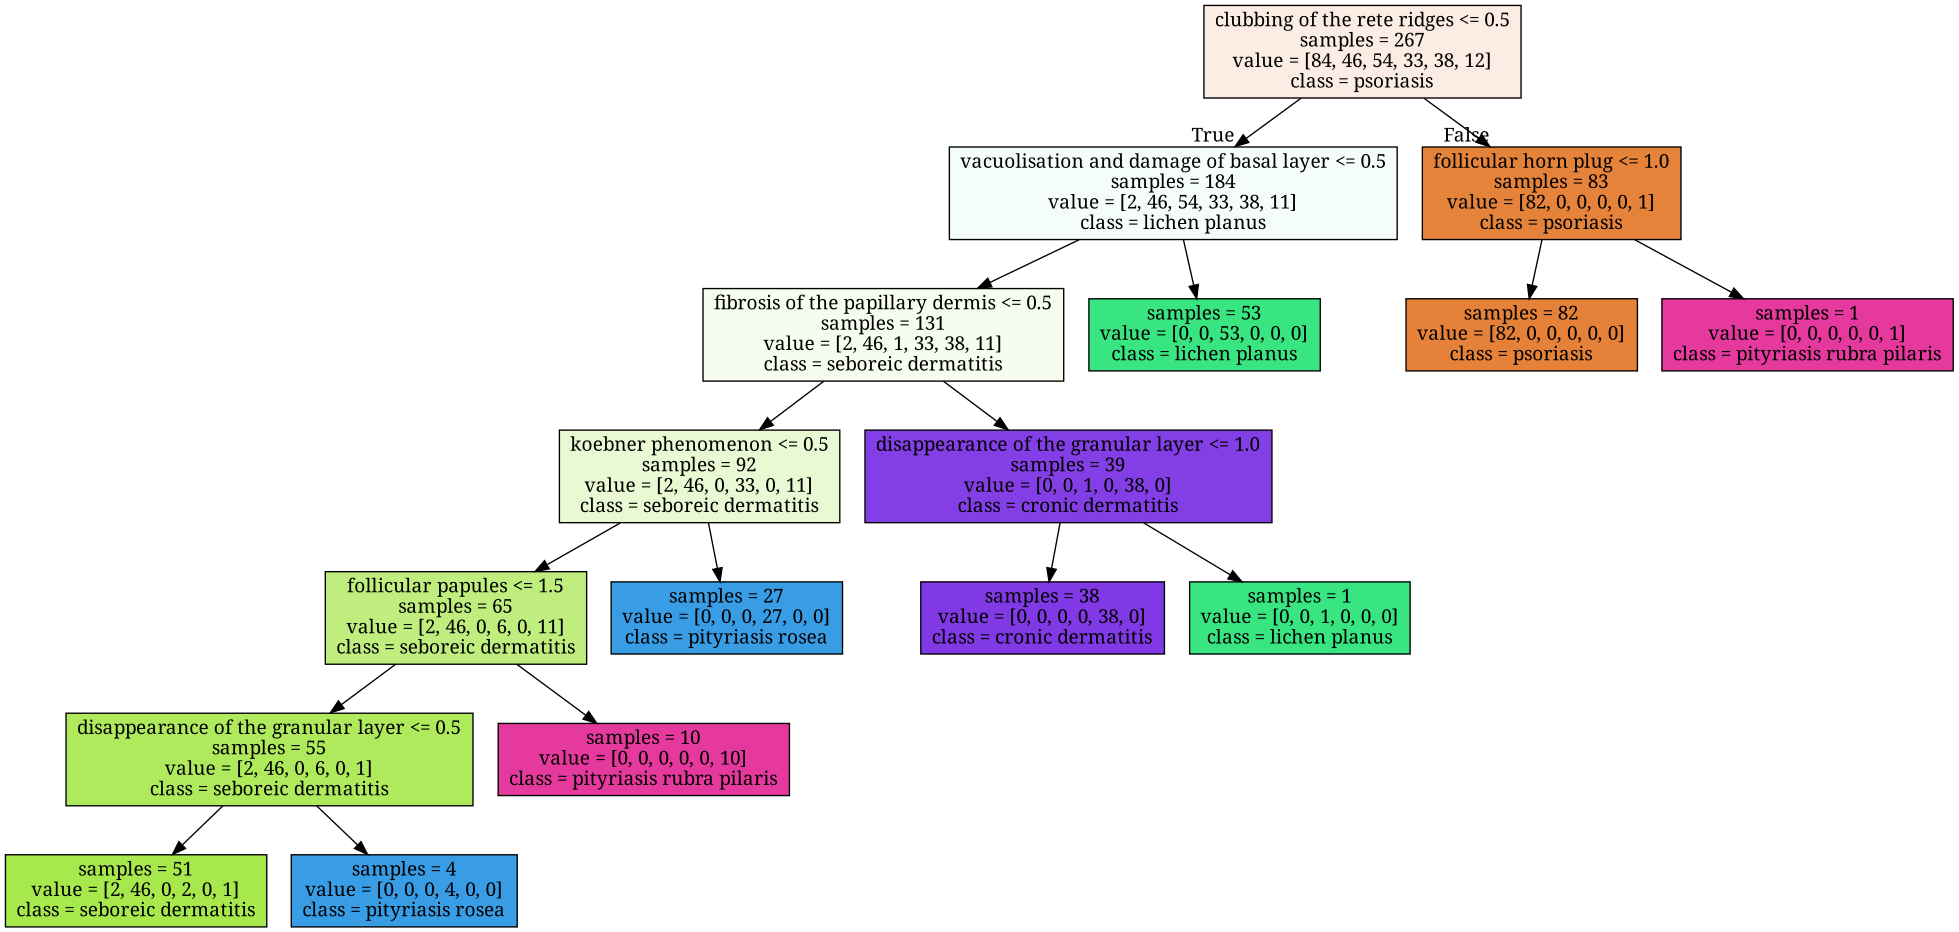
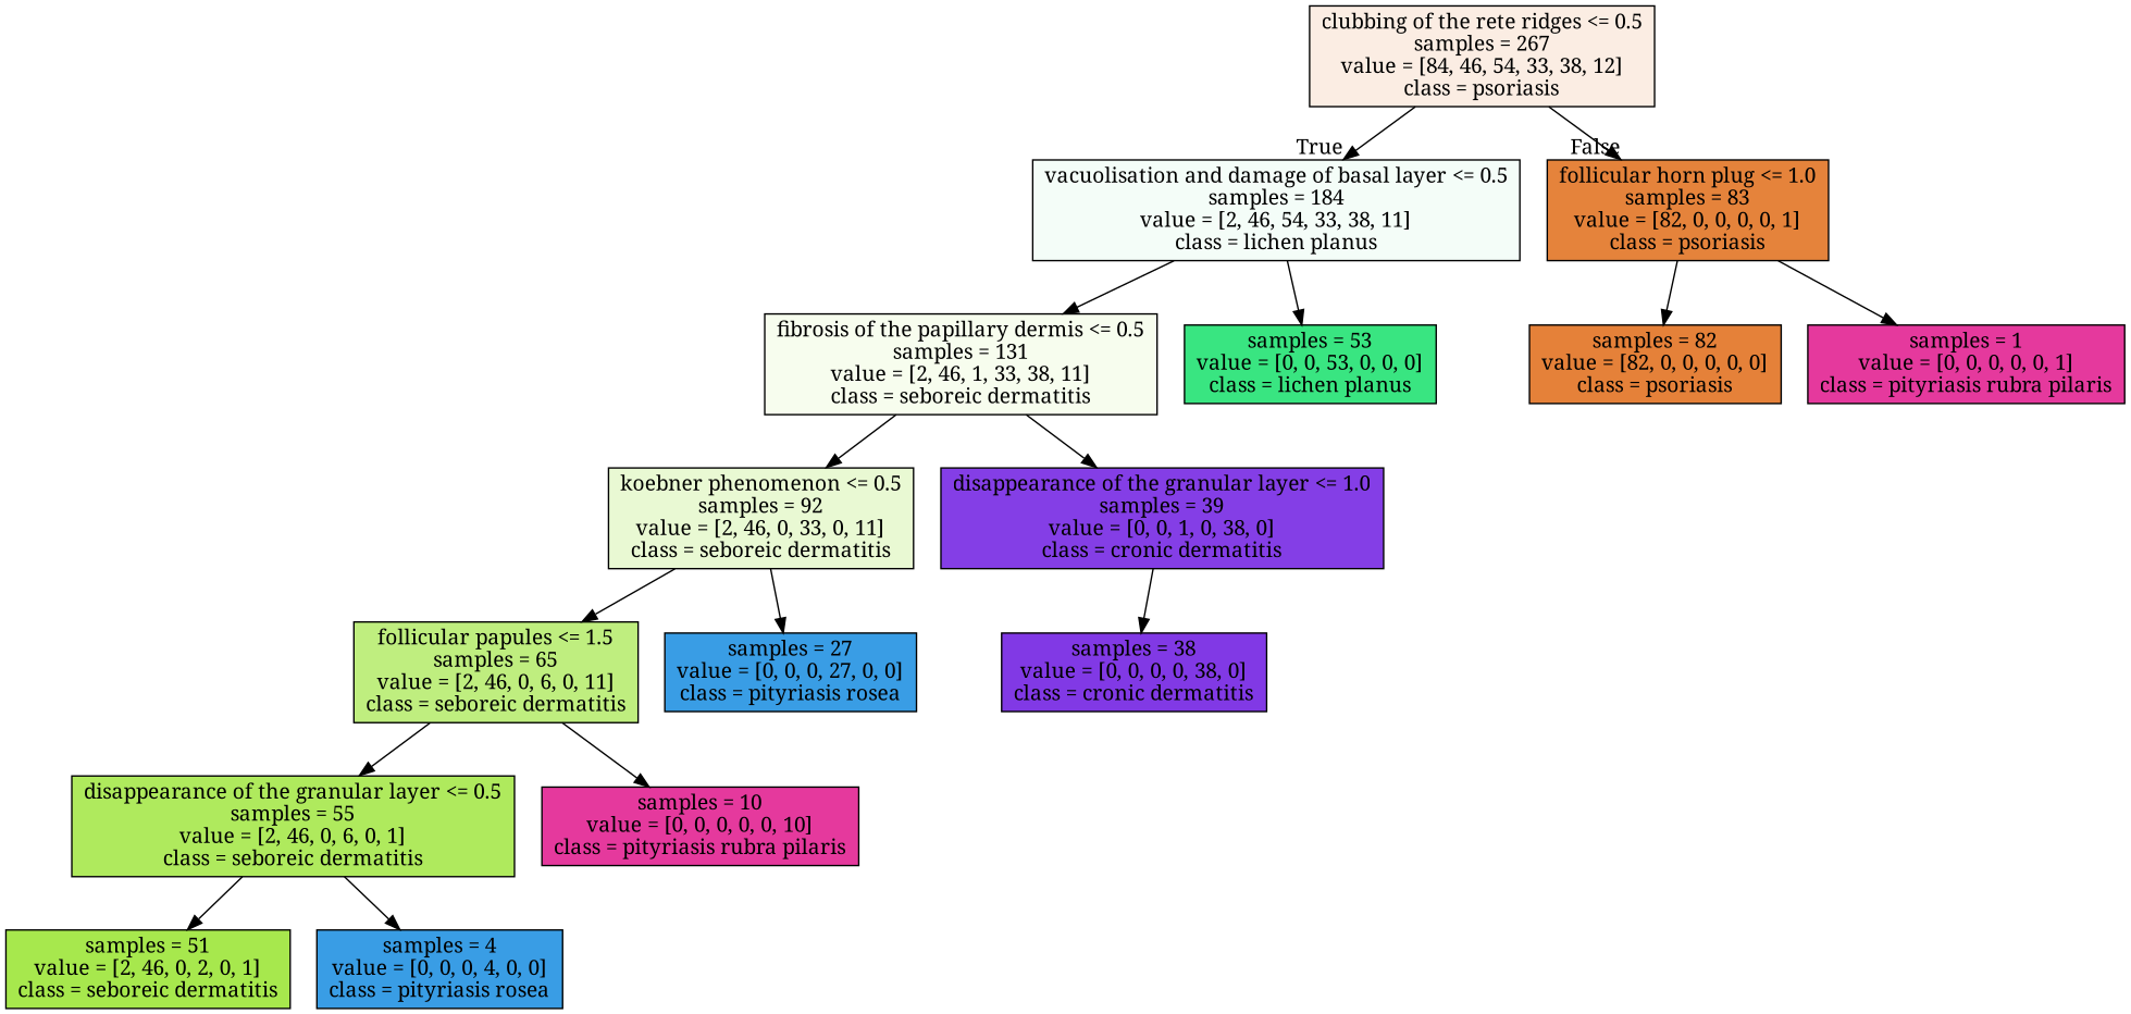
  digraph {
    fontname="Noto Serif"
    node [color=black fillcolor="#39e581" fontname="Noto Serif" shape=box style=filled]
    edge [fontname="Noto Serif"]
    n1 [fillcolor="#fbede3" label="clubbing of the rete ridges <= 0.5\nsamples = 267\nvalue = [84, 46, 54, 33, 38, 12]\nclass = psoriasis"]
    n2 [fillcolor="#f4fdf8" label="vacuolisation and damage of basal layer <= 0.5\nsamples = 184\nvalue = [2, 46, 54, 33, 38, 11]\nclass = lichen planus"]
    n3 [fillcolor="#e5833b" label="follicular horn plug <= 1.0\nsamples = 83\nvalue = [82, 0, 0, 0, 0, 1]\nclass = psoriasis"]
    n4 [fillcolor="#f7fdee" label="fibrosis of the papillary dermis <= 0.5\nsamples = 131\nvalue = [2, 46, 1, 33, 38, 11]\nclass = seboreic dermatitis"]
    n5 [label="samples = 53\nvalue = [0, 0, 53, 0, 0, 0]\nclass = lichen planus"]
    n6 [fillcolor="#e9f9d3" label="koebner phenomenon <= 0.5\nsamples = 92\nvalue = [2, 46, 0, 33, 0, 11]\nclass = seboreic dermatitis"]
    n7 [fillcolor="#843ee6" label="disappearance of the granular layer <= 1.0\nsamples = 39\nvalue = [0, 0, 1, 0, 38, 0]\nclass = cronic dermatitis"]
    n8 [fillcolor="#bfee7f" label="follicular papules <= 1.5\nsamples = 65\nvalue = [2, 46, 0, 6, 0, 11]\nclass = seboreic dermatitis"]
    n9 [fillcolor="#399de5" label="samples = 27\nvalue = [0, 0, 0, 27, 0, 0]\nclass = pityriasis rosea"]
    n10 [fillcolor="#afea5d" label="disappearance of the granular layer <= 0.5\nsamples = 55\nvalue = [2, 46, 0, 6, 0, 1]\nclass = seboreic dermatitis"]
    n11 [fillcolor="#e5399d" label="samples = 10\nvalue = [0, 0, 0, 0, 0, 10]\nclass = pityriasis rubra pilaris"]
    n12 [fillcolor="#a7e84d" label="samples = 51\nvalue = [2, 46, 0, 2, 0, 1]\nclass = seboreic dermatitis"]
    n13 [fillcolor="#399de5" label="samples = 4\nvalue = [0, 0, 0, 4, 0, 0]\nclass = pityriasis rosea"]
    n14 [fillcolor="#8139e5" label="samples = 38\nvalue = [0, 0, 0, 0, 38, 0]\nclass = cronic dermatitis"]
-   n15 [label="samples = 1\nvalue = [0, 0, 1, 0, 0, 0]\nclass = lichen planus"]
    n16 [fillcolor="#e58139" label="samples = 82\nvalue = [82, 0, 0, 0, 0, 0]\nclass = psoriasis"]
    n17 [fillcolor="#e5399d" label="samples = 1\nvalue = [0, 0, 0, 0, 0, 1]\nclass = pityriasis rubra pilaris"]
    n1 -> n2 [headlabel=True labelangle=45 labeldistance=2.5]
    n1 -> n3 [headlabel=False labelangle=-45 labeldistance=2.5]
    n2 -> n4
    n2 -> n5
    n3 -> n16
    n3 -> n17
    n4 -> n6
    n4 -> n7
    n6 -> n8
    n6 -> n9
    n7 -> n14
-   n7 -> n15
    n8 -> n10
    n8 -> n11
    n10 -> n12
    n10 -> n13
  }
